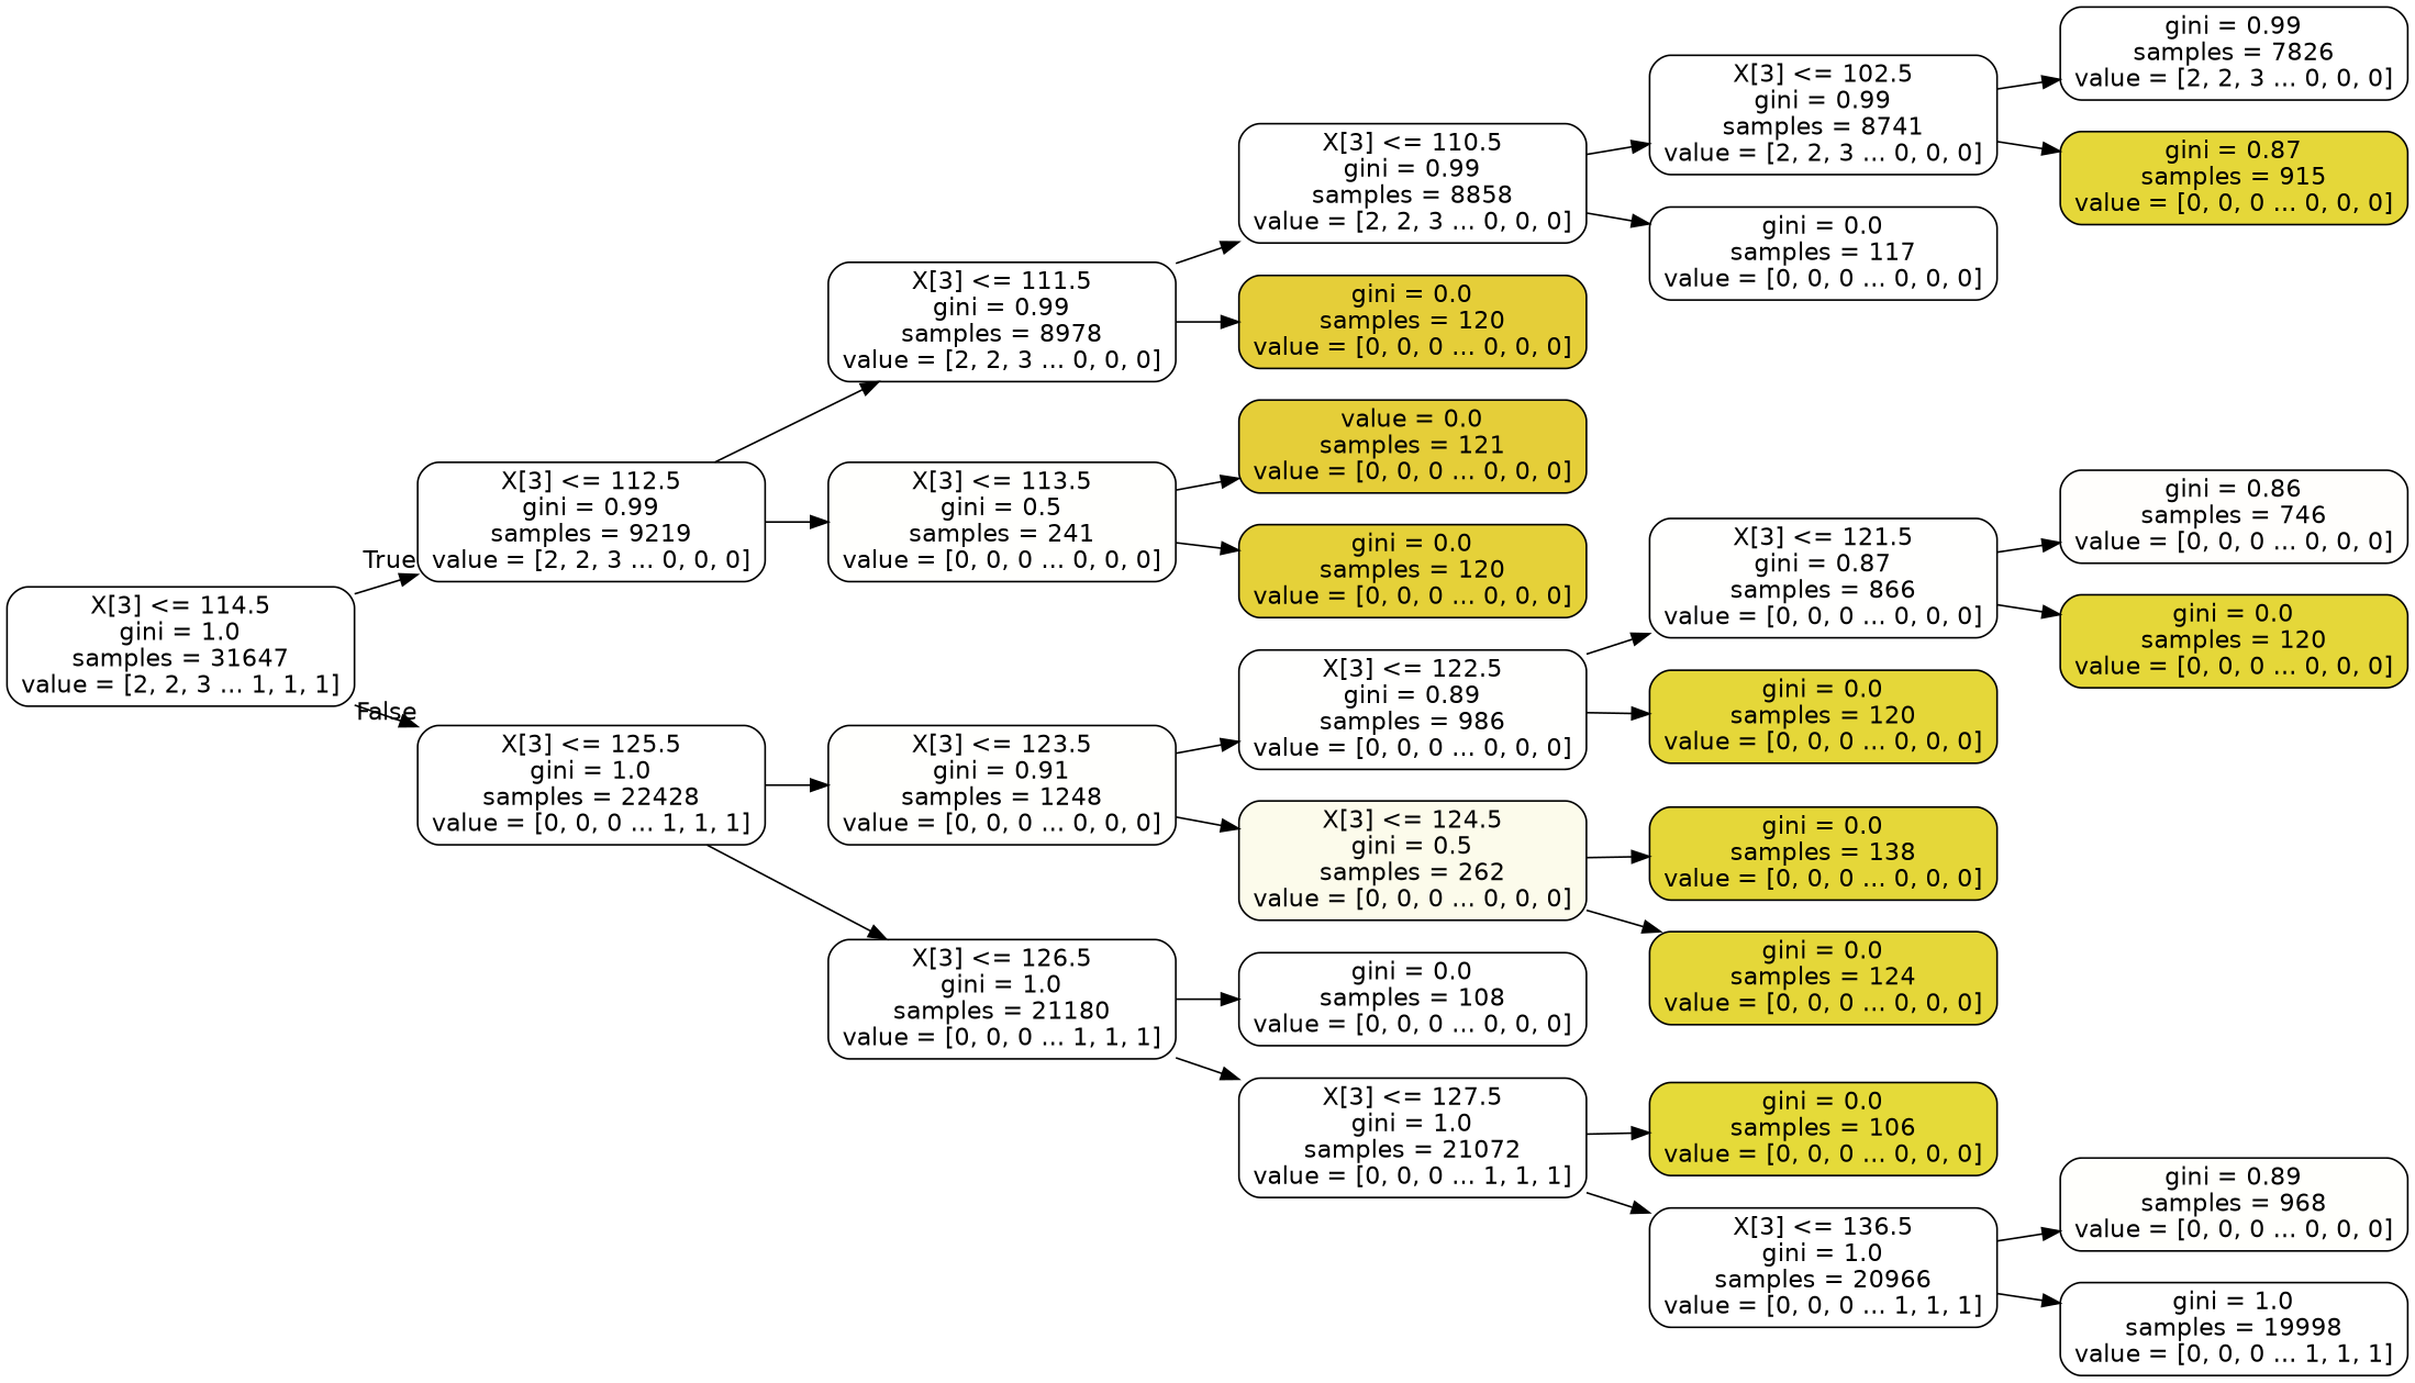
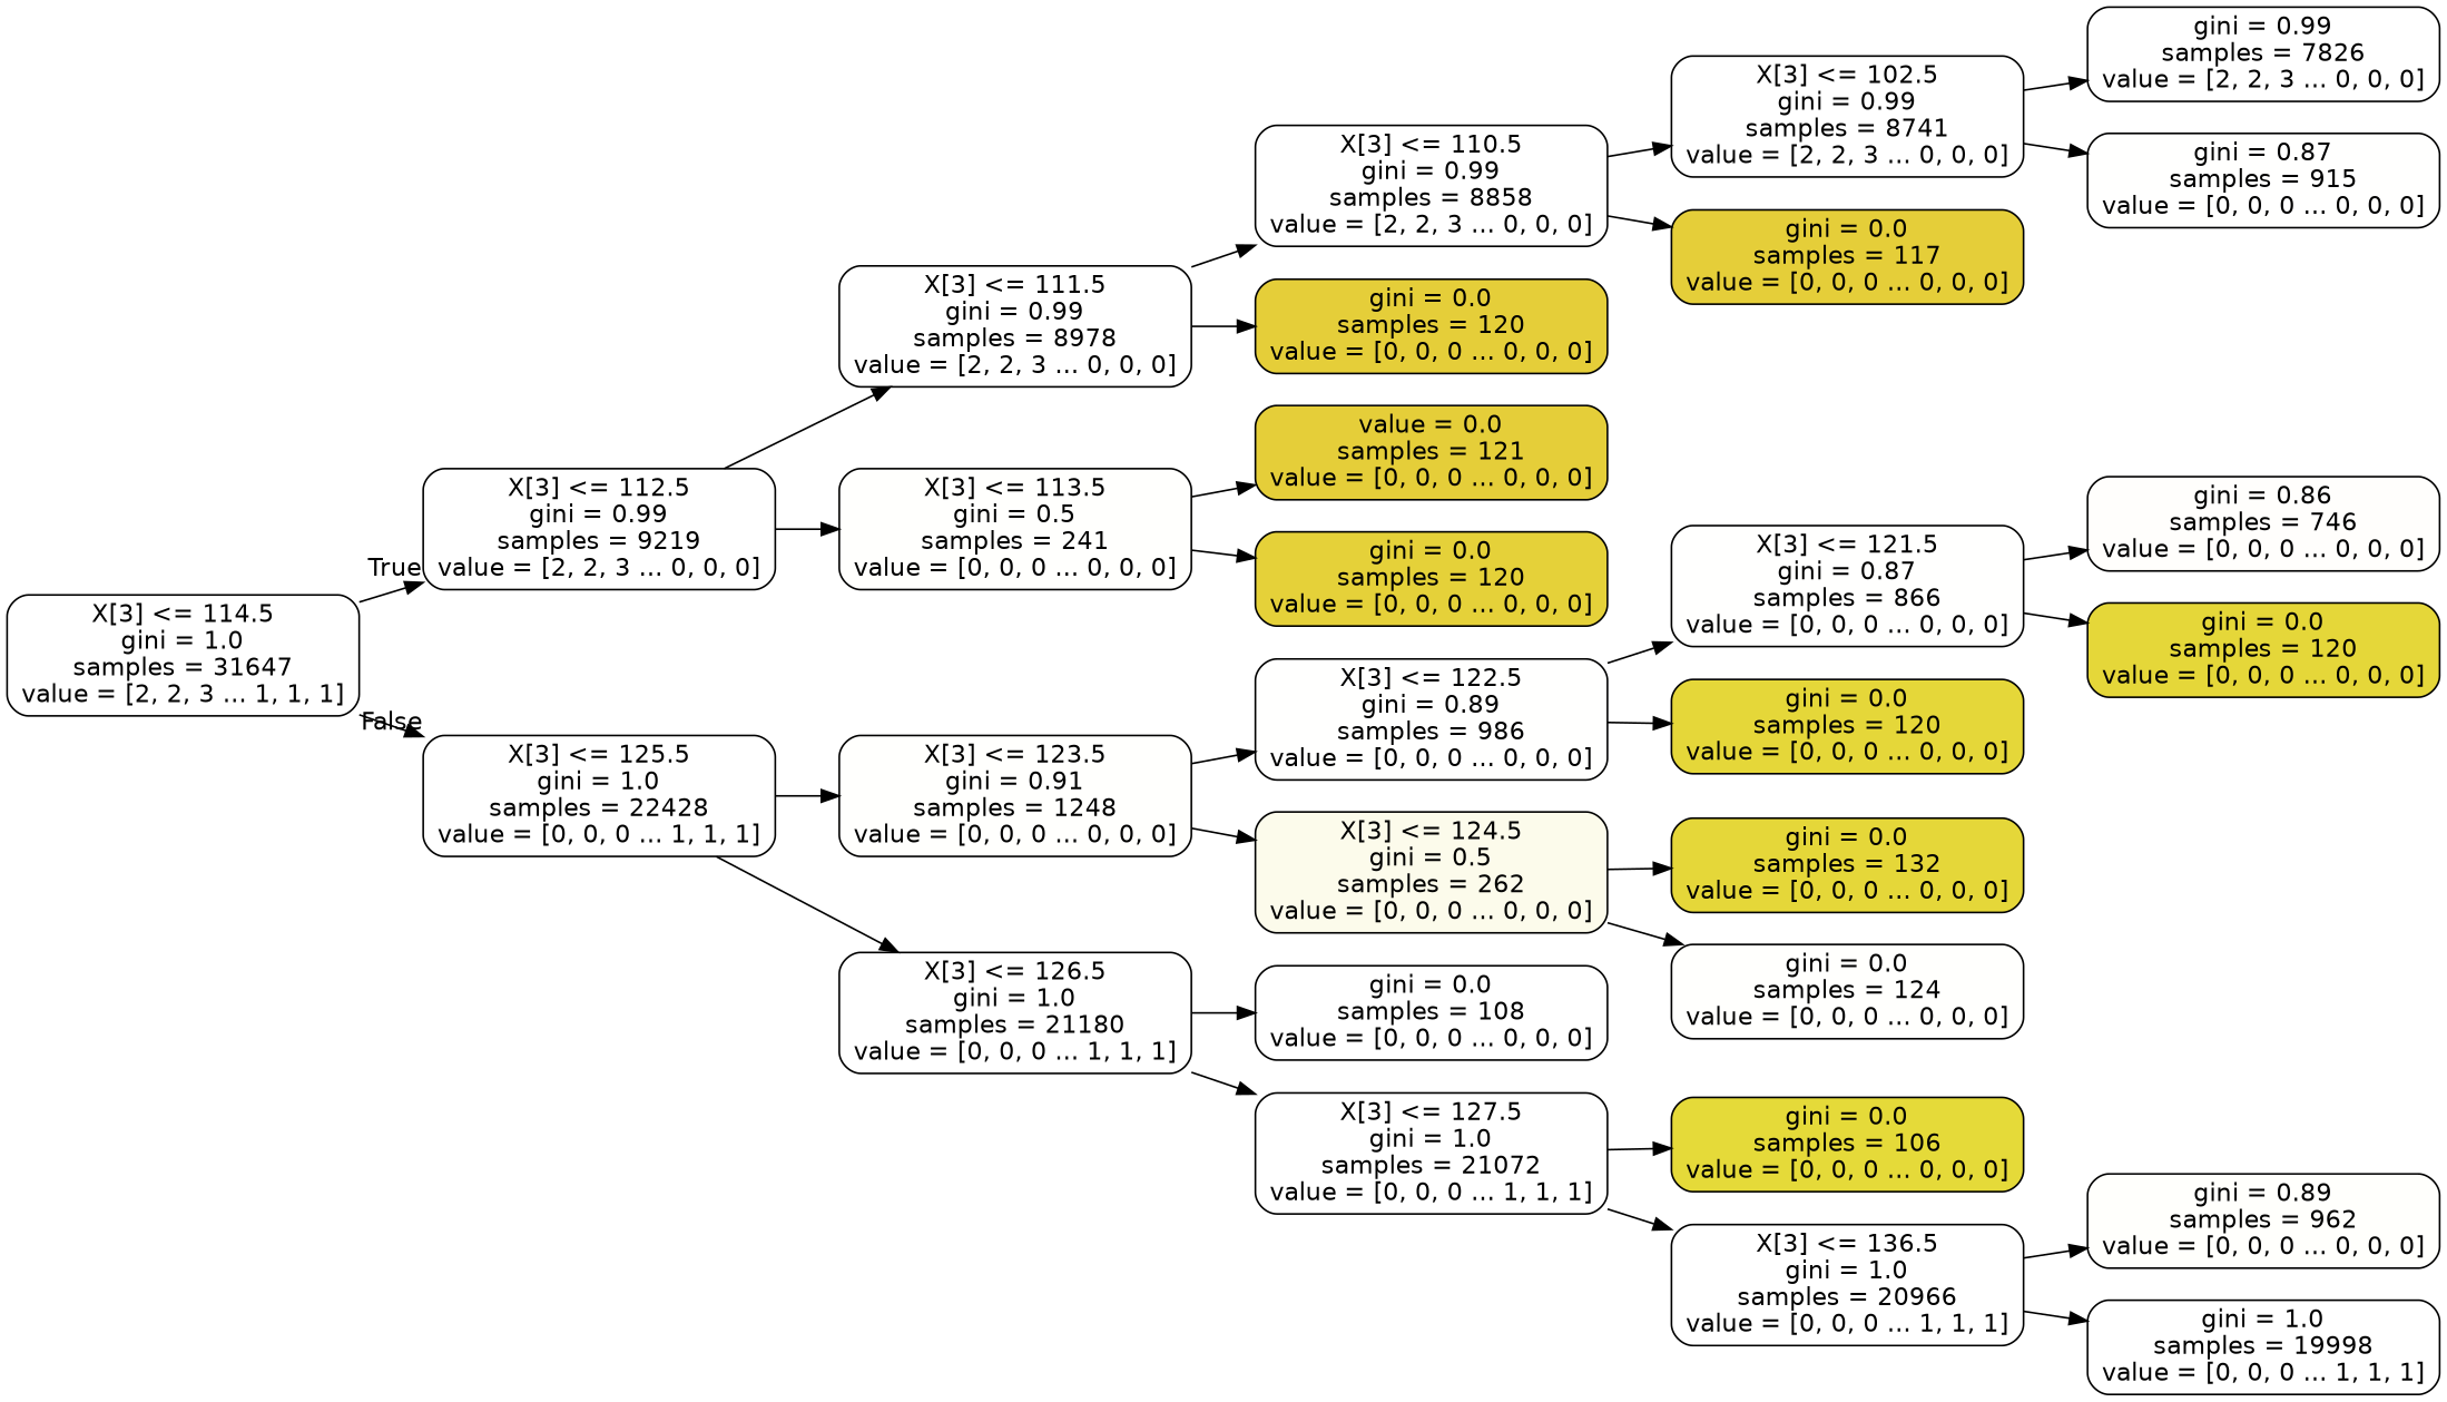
  digraph {
    rankdir=LR
    node [color=black fillcolor="#ffffff" fontname=helvetica shape=box style="filled, rounded"]
    edge [fontname=helvetica]
    n1 [label="X[3] <= 114.5\ngini = 1.0\nsamples = 31647\nvalue = [2, 2, 3 ... 1, 1, 1]"]
    n2 [label="X[3] <= 112.5\ngini = 0.99\nsamples = 9219\nvalue = [2, 2, 3 ... 0, 0, 0]"]
    n3 [label="X[3] <= 125.5\ngini = 1.0\nsamples = 22428\nvalue = [0, 0, 0 ... 1, 1, 1]"]
    n4 [label="X[3] <= 111.5\ngini = 0.99\nsamples = 8978\nvalue = [2, 2, 3 ... 0, 0, 0]"]
    n5 [fillcolor="#fffffd" label="X[3] <= 113.5\ngini = 0.5\nsamples = 241\nvalue = [0, 0, 0 ... 0, 0, 0]"]
    n6 [fillcolor="#fffffd" label="X[3] <= 123.5\ngini = 0.91\nsamples = 1248\nvalue = [0, 0, 0 ... 0, 0, 0]"]
    n7 [label="X[3] <= 126.5\ngini = 1.0\nsamples = 21180\nvalue = [0, 0, 0 ... 1, 1, 1]"]
    n8 [label="X[3] <= 110.5\ngini = 0.99\nsamples = 8858\nvalue = [2, 2, 3 ... 0, 0, 0]"]
    n9 [fillcolor="#e5ce39" label="gini = 0.0\nsamples = 120\nvalue = [0, 0, 0 ... 0, 0, 0]"]
    n10 [fillcolor="#e5ce39" label="value = 0.0\nsamples = 121\nvalue = [0, 0, 0 ... 0, 0, 0]"]
    n11 [fillcolor="#e5d139" label="gini = 0.0\nsamples = 120\nvalue = [0, 0, 0 ... 0, 0, 0]"]
    n12 [label="X[3] <= 102.5\ngini = 0.99\nsamples = 8741\nvalue = [2, 2, 3 ... 0, 0, 0]"]
-   n13 [label="gini = 0.0\nsamples = 117\nvalue = [0, 0, 0 ... 0, 0, 0]"]
+   n13 [fillcolor="#e5ce39" label="gini = 0.0\nsamples = 117\nvalue = [0, 0, 0 ... 0, 0, 0]"]
    n14 [label="gini = 0.99\nsamples = 7826\nvalue = [2, 2, 3 ... 0, 0, 0]"]
-   n15 [fillcolor="#e5d739" label="gini = 0.87\nsamples = 915\nvalue = [0, 0, 0 ... 0, 0, 0]"]
+   n15 [fillcolor="#fffffe" label="gini = 0.87\nsamples = 915\nvalue = [0, 0, 0 ... 0, 0, 0]"]
    n16 [fillcolor="#fffffe" label="X[3] <= 122.5\ngini = 0.89\nsamples = 986\nvalue = [0, 0, 0 ... 0, 0, 0]"]
    n17 [fillcolor="#fcfbeb" label="X[3] <= 124.5\ngini = 0.5\nsamples = 262\nvalue = [0, 0, 0 ... 0, 0, 0]"]
    n18 [label="gini = 0.0\nsamples = 108\nvalue = [0, 0, 0 ... 0, 0, 0]"]
    n19 [label="X[3] <= 127.5\ngini = 1.0\nsamples = 21072\nvalue = [0, 0, 0 ... 1, 1, 1]"]
    n20 [fillcolor="#fffffe" label="X[3] <= 121.5\ngini = 0.87\nsamples = 866\nvalue = [0, 0, 0 ... 0, 0, 0]"]
    n21 [fillcolor="#e5d739" label="gini = 0.0\nsamples = 120\nvalue = [0, 0, 0 ... 0, 0, 0]"]
-   n22 [fillcolor="#e5d739" label="gini = 0.0\nsamples = 138\nvalue = [0, 0, 0 ... 0, 0, 0]"]
-   n23 [fillcolor="#e5d739" label="gini = 0.0\nsamples = 124\nvalue = [0, 0, 0 ... 0, 0, 0]"]
+   n22 [fillcolor="#e5d739" label="gini = 0.0\nsamples = 132\nvalue = [0, 0, 0 ... 0, 0, 0]"]
+   n23 [fillcolor="#fffffd" label="gini = 0.0\nsamples = 124\nvalue = [0, 0, 0 ... 0, 0, 0]"]
    n24 [fillcolor="#fffefc" label="gini = 0.86\nsamples = 746\nvalue = [0, 0, 0 ... 0, 0, 0]"]
    n25 [fillcolor="#e5d739" label="gini = 0.0\nsamples = 120\nvalue = [0, 0, 0 ... 0, 0, 0]"]
    n26 [fillcolor="#e5da39" label="gini = 0.0\nsamples = 106\nvalue = [0, 0, 0 ... 0, 0, 0]"]
    n27 [label="X[3] <= 136.5\ngini = 1.0\nsamples = 20966\nvalue = [0, 0, 0 ... 1, 1, 1]"]
-   n28 [fillcolor="#fffffc" label="gini = 0.89\nsamples = 968\nvalue = [0, 0, 0 ... 0, 0, 0]"]
+   n28 [fillcolor="#fffffc" label="gini = 0.89\nsamples = 962\nvalue = [0, 0, 0 ... 0, 0, 0]"]
    n29 [label="gini = 1.0\nsamples = 19998\nvalue = [0, 0, 0 ... 1, 1, 1]"]
    n1 -> n2 [headlabel=True labelangle=45 labeldistance=2.5]
    n1 -> n3 [headlabel=False labelangle=-45 labeldistance=2.5]
    n2 -> n4
    n2 -> n5
    n3 -> n6
    n3 -> n7
    n4 -> n8
    n4 -> n9
    n5 -> n10
    n5 -> n11
    n6 -> n16
    n6 -> n17
    n7 -> n18
    n7 -> n19
    n8 -> n12
    n8 -> n13
    n12 -> n14
    n12 -> n15
    n16 -> n20
    n16 -> n21
    n17 -> n22
    n17 -> n23
    n19 -> n26
    n19 -> n27
    n20 -> n24
    n20 -> n25
    n27 -> n28
    n27 -> n29
  }
